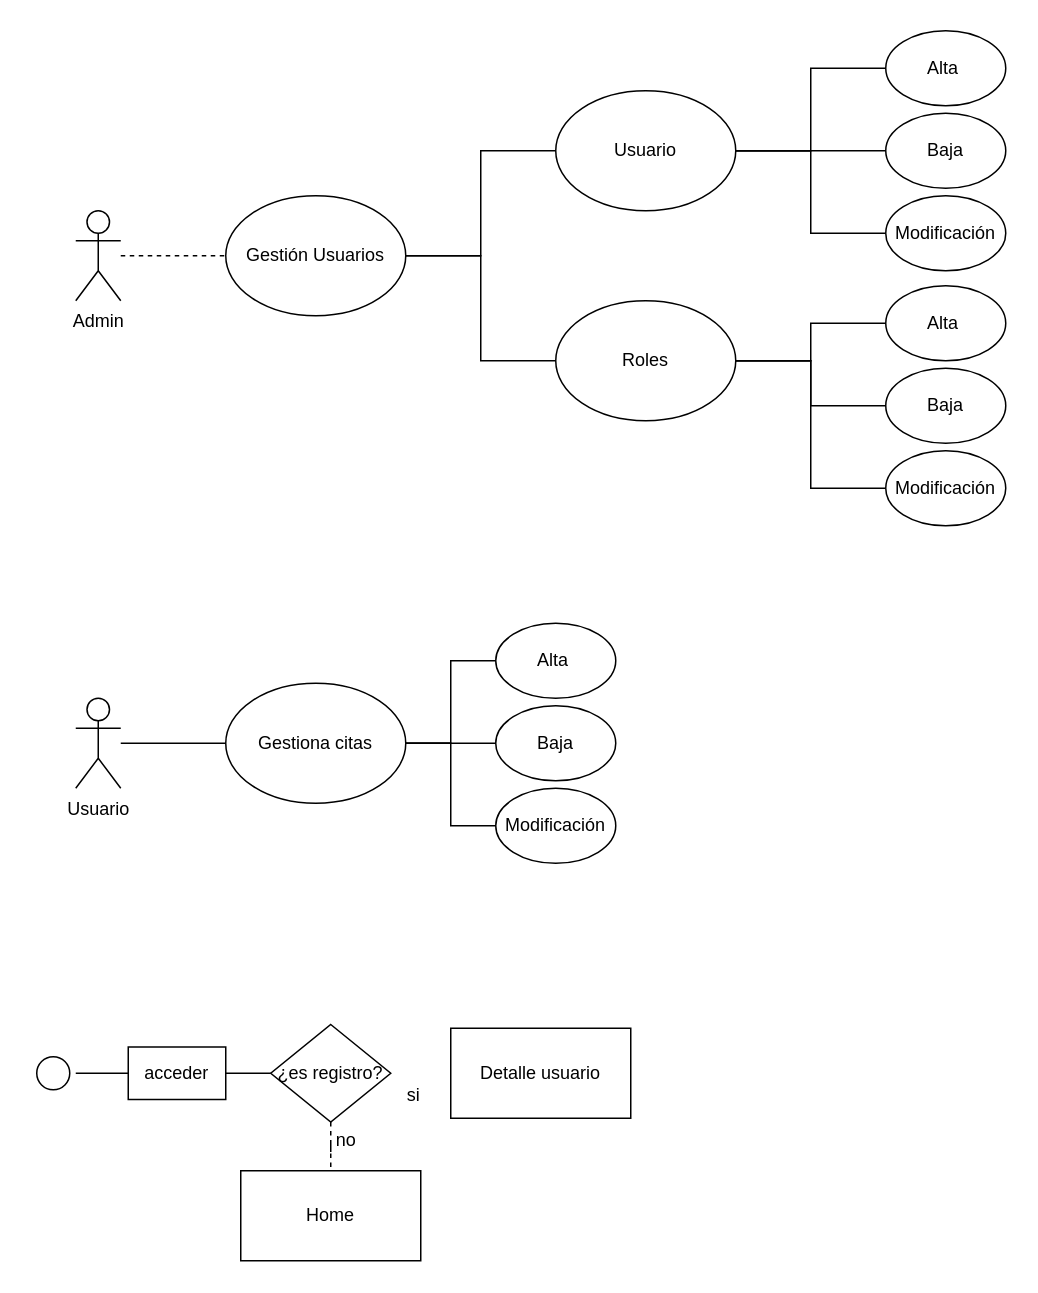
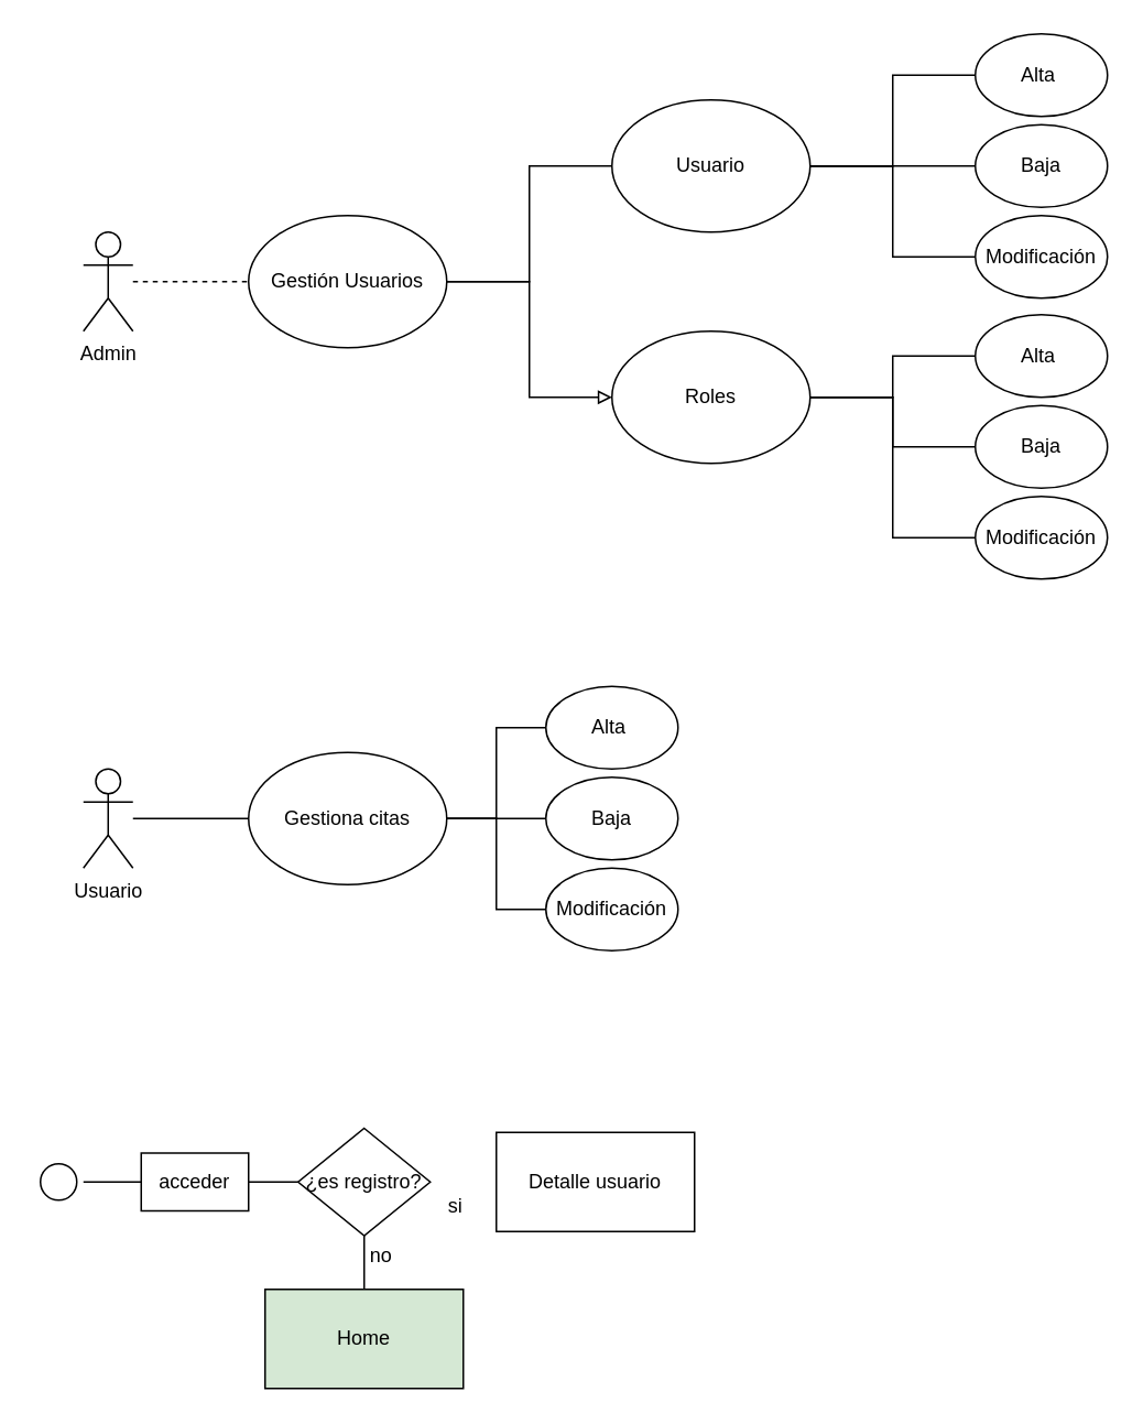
  <mxCell id="0" />
  <mxCell id="1" parent="0" />
  <mxCell id="2" style="edgeStyle=orthogonalEdgeStyle;rounded=0;orthogonalLoop=1;jettySize=auto;html=1;endArrow=none;endFill=0;dashed=1;" edge="1" parent="1" source="3" target="6"><mxGeometry relative="1" as="geometry" /></mxCell>
  <mxCell id="3" value="Admin" style="shape=umlActor;verticalLabelPosition=bottom;verticalAlign=top;html=1;outlineConnect=0;" vertex="1" parent="1"><mxGeometry x="50" y="140" width="30" height="60" as="geometry" /></mxCell>
- <mxCell id="4" style="edgeStyle=orthogonalEdgeStyle;rounded=0;orthogonalLoop=1;jettySize=auto;html=1;exitX=1;exitY=0.5;exitDx=0;exitDy=0;entryX=0;entryY=0.5;entryDx=0;entryDy=0;endArrow=none;endFill=0;" edge="1" parent="1" source="6" target="14"><mxGeometry relative="1" as="geometry" /></mxCell>
+ <mxCell id="4" style="edgeStyle=orthogonalEdgeStyle;rounded=0;orthogonalLoop=1;jettySize=auto;html=1;exitX=1;exitY=0.5;exitDx=0;exitDy=0;entryX=0;entryY=0.5;entryDx=0;entryDy=0;endArrow=block;endFill=0;" edge="1" parent="1" source="6" target="14"><mxGeometry relative="1" as="geometry" /></mxCell>
  <mxCell id="5" style="edgeStyle=orthogonalEdgeStyle;rounded=0;orthogonalLoop=1;jettySize=auto;html=1;entryX=0;entryY=0.5;entryDx=0;entryDy=0;endArrow=none;endFill=0;" edge="1" parent="1" source="6" target="10"><mxGeometry relative="1" as="geometry" /></mxCell>
  <mxCell id="6" value="Gestión Usuarios" style="ellipse;whiteSpace=wrap;html=1;" vertex="1" parent="1"><mxGeometry x="150" y="130" width="120" height="80" as="geometry" /></mxCell>
  <mxCell id="7" value="" style="edgeStyle=orthogonalEdgeStyle;rounded=0;orthogonalLoop=1;jettySize=auto;html=1;endArrow=none;endFill=0;" edge="1" parent="1" source="10" target="21"><mxGeometry relative="1" as="geometry" /></mxCell>
  <mxCell id="8" style="edgeStyle=orthogonalEdgeStyle;rounded=0;orthogonalLoop=1;jettySize=auto;html=1;entryX=0;entryY=0.5;entryDx=0;entryDy=0;endArrow=none;endFill=0;" edge="1" parent="1" source="10" target="23"><mxGeometry relative="1" as="geometry" /></mxCell>
  <mxCell id="9" style="edgeStyle=orthogonalEdgeStyle;rounded=0;orthogonalLoop=1;jettySize=auto;html=1;entryX=0;entryY=0.5;entryDx=0;entryDy=0;endArrow=none;endFill=0;" edge="1" parent="1" source="10" target="22"><mxGeometry relative="1" as="geometry" /></mxCell>
  <mxCell id="10" value="Usuario" style="ellipse;whiteSpace=wrap;html=1;" vertex="1" parent="1"><mxGeometry x="370" y="60" width="120" height="80" as="geometry" /></mxCell>
  <mxCell id="11" style="edgeStyle=orthogonalEdgeStyle;rounded=0;orthogonalLoop=1;jettySize=auto;html=1;entryX=0;entryY=0.5;entryDx=0;entryDy=0;endArrow=none;endFill=0;" edge="1" parent="1" source="14" target="24"><mxGeometry relative="1" as="geometry" /></mxCell>
  <mxCell id="12" style="edgeStyle=orthogonalEdgeStyle;rounded=0;orthogonalLoop=1;jettySize=auto;html=1;endArrow=none;endFill=0;" edge="1" parent="1" source="14" target="25"><mxGeometry relative="1" as="geometry" /></mxCell>
  <mxCell id="13" style="edgeStyle=orthogonalEdgeStyle;rounded=0;orthogonalLoop=1;jettySize=auto;html=1;entryX=0;entryY=0.5;entryDx=0;entryDy=0;endArrow=none;endFill=0;" edge="1" parent="1" source="14" target="26"><mxGeometry relative="1" as="geometry" /></mxCell>
  <mxCell id="14" value="Roles" style="ellipse;whiteSpace=wrap;html=1;" vertex="1" parent="1"><mxGeometry x="370" y="200" width="120" height="80" as="geometry" /></mxCell>
  <mxCell id="15" style="edgeStyle=orthogonalEdgeStyle;rounded=0;orthogonalLoop=1;jettySize=auto;html=1;entryX=0;entryY=0.5;entryDx=0;entryDy=0;endArrow=none;endFill=0;" edge="1" parent="1" source="16" target="20"><mxGeometry relative="1" as="geometry" /></mxCell>
  <mxCell id="16" value="Usuario" style="shape=umlActor;verticalLabelPosition=bottom;verticalAlign=top;html=1;outlineConnect=0;" vertex="1" parent="1"><mxGeometry x="50" y="465" width="30" height="60" as="geometry" /></mxCell>
  <mxCell id="17" style="edgeStyle=orthogonalEdgeStyle;rounded=0;orthogonalLoop=1;jettySize=auto;html=1;endArrow=none;endFill=0;" edge="1" parent="1" source="20" target="28"><mxGeometry relative="1" as="geometry" /></mxCell>
  <mxCell id="18" style="edgeStyle=orthogonalEdgeStyle;rounded=0;orthogonalLoop=1;jettySize=auto;html=1;entryX=0;entryY=0.5;entryDx=0;entryDy=0;endArrow=none;endFill=0;" edge="1" parent="1" source="20" target="27"><mxGeometry relative="1" as="geometry" /></mxCell>
  <mxCell id="19" style="edgeStyle=orthogonalEdgeStyle;rounded=0;orthogonalLoop=1;jettySize=auto;html=1;endArrow=none;endFill=0;" edge="1" parent="1" source="20" target="29"><mxGeometry relative="1" as="geometry" /></mxCell>
  <mxCell id="20" value="Gestiona citas" style="ellipse;whiteSpace=wrap;html=1;" vertex="1" parent="1"><mxGeometry x="150" y="455" width="120" height="80" as="geometry" /></mxCell>
  <mxCell id="21" value="Alta&amp;nbsp;" style="ellipse;whiteSpace=wrap;html=1;" vertex="1" parent="1"><mxGeometry x="590" y="20" width="80" height="50" as="geometry" /></mxCell>
  <mxCell id="22" value="Baja" style="ellipse;whiteSpace=wrap;html=1;" vertex="1" parent="1"><mxGeometry x="590" y="75" width="80" height="50" as="geometry" /></mxCell>
  <mxCell id="23" value="Modificación" style="ellipse;whiteSpace=wrap;html=1;" vertex="1" parent="1"><mxGeometry x="590" y="130" width="80" height="50" as="geometry" /></mxCell>
  <mxCell id="24" value="Alta&amp;nbsp;" style="ellipse;whiteSpace=wrap;html=1;" vertex="1" parent="1"><mxGeometry x="590" y="190" width="80" height="50" as="geometry" /></mxCell>
  <mxCell id="25" value="Baja" style="ellipse;whiteSpace=wrap;html=1;" vertex="1" parent="1"><mxGeometry x="590" y="245" width="80" height="50" as="geometry" /></mxCell>
  <mxCell id="26" value="Modificación" style="ellipse;whiteSpace=wrap;html=1;" vertex="1" parent="1"><mxGeometry x="590" y="300" width="80" height="50" as="geometry" /></mxCell>
  <mxCell id="27" value="Alta&amp;nbsp;" style="ellipse;whiteSpace=wrap;html=1;" vertex="1" parent="1"><mxGeometry x="330" y="415" width="80" height="50" as="geometry" /></mxCell>
  <mxCell id="28" value="Baja" style="ellipse;whiteSpace=wrap;html=1;" vertex="1" parent="1"><mxGeometry x="330" y="470" width="80" height="50" as="geometry" /></mxCell>
  <mxCell id="29" value="Modificación" style="ellipse;whiteSpace=wrap;html=1;" vertex="1" parent="1"><mxGeometry x="330" y="525" width="80" height="50" as="geometry" /></mxCell>
  <mxCell id="30" value="" style="edgeStyle=orthogonalEdgeStyle;rounded=0;orthogonalLoop=1;jettySize=auto;html=1;endArrow=none;endFill=0;" edge="1" parent="1" source="31" target="33"><mxGeometry relative="1" as="geometry" /></mxCell>
  <mxCell id="31" value="" style="ellipse;html=1;shape=startState;fillColor=#FFFFFF;strokeColor=#000000;" vertex="1" parent="1"><mxGeometry x="20" y="700" width="30" height="30" as="geometry" /></mxCell>
  <mxCell id="32" value="" style="edgeStyle=orthogonalEdgeStyle;rounded=0;orthogonalLoop=1;jettySize=auto;html=1;endArrow=none;endFill=0;" edge="1" parent="1" source="33" target="35"><mxGeometry relative="1" as="geometry" /></mxCell>
  <mxCell id="33" value="acceder" style="whiteSpace=wrap;html=1;fillColor=#FFFFFF;strokeColor=#000000;" vertex="1" parent="1"><mxGeometry x="85" y="697.5" width="65" height="35" as="geometry" /></mxCell>
- <mxCell id="34" value="" style="edgeStyle=orthogonalEdgeStyle;rounded=0;orthogonalLoop=1;jettySize=auto;html=1;endArrow=none;endFill=0;dashed=1;" edge="1" parent="1" source="35" target="38"><mxGeometry relative="1" as="geometry" /></mxCell>
+ <mxCell id="34" value="" style="edgeStyle=orthogonalEdgeStyle;rounded=0;orthogonalLoop=1;jettySize=auto;html=1;endArrow=none;endFill=0;" edge="1" parent="1" source="35" target="38"><mxGeometry relative="1" as="geometry" /></mxCell>
  <mxCell id="35" value="¿es registro?" style="rhombus;whiteSpace=wrap;html=1;fillColor=#FFFFFF;strokeColor=#000000;" vertex="1" parent="1"><mxGeometry x="180" y="682.5" width="80" height="65" as="geometry" /></mxCell>
  <mxCell id="36" value="Detalle usuario" style="whiteSpace=wrap;html=1;fillColor=#FFFFFF;strokeColor=#000000;" vertex="1" parent="1"><mxGeometry x="300" y="685" width="120" height="60" as="geometry" /></mxCell>
  <mxCell id="37" value="si" style="text;html=1;align=center;verticalAlign=middle;resizable=0;points=[];autosize=1;strokeColor=none;fillColor=none;" vertex="1" parent="1"><mxGeometry x="260" y="715" width="30" height="30" as="geometry" /></mxCell>
- <mxCell id="38" value="Home" style="whiteSpace=wrap;html=1;fillColor=#FFFFFF;strokeColor=#000000;" vertex="1" parent="1"><mxGeometry x="160" y="780" width="120" height="60" as="geometry" /></mxCell>
+ <mxCell id="38" value="Home" style="whiteSpace=wrap;html=1;fillColor=#d5e8d4;strokeColor=#000000;" vertex="1" parent="1"><mxGeometry x="160" y="780" width="120" height="60" as="geometry" /></mxCell>
  <mxCell id="39" value="no" style="text;html=1;align=center;verticalAlign=middle;resizable=0;points=[];autosize=1;strokeColor=none;fillColor=none;" vertex="1" parent="1"><mxGeometry x="210" y="745" width="40" height="30" as="geometry" /></mxCell>
